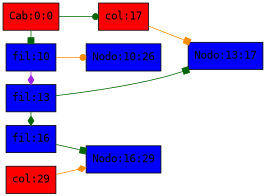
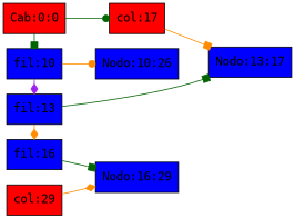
  digraph {
    fontname="DejaVu Sans Mono"
    rankdir=LR
    node [fillcolor=blue fontname="DejaVu Sans Mono" shape=box style=filled]
    edge [arrowhead=box color=darkgreen fontname="DejaVu Sans Mono"]
    n1 [fillcolor=red label=<Cab:0:0>]
    n2 [label=<fil:10>]
    n3 [label=<fil:13>]
    n4 [label=<fil:16>]
    n5 [fillcolor=red label=<col:17>]
    n6 [label=<Nodo:10:26>]
    n7 [label=<Nodo:13:17>]
    n8 [label=<Nodo:16:29>]
    n9 [fillcolor=red label=<col:29>]
    subgraph sub_1 {
      rank=same
      n1
      n2
      n3
      n4
    }
    n1 -> n2
    n1 -> n5 [arrowhead=dot]
    n2 -> n3 [arrowhead=diamond color=purple]
    n2 -> n6 [arrowhead=dot color=darkorange]
-   n3 -> n4 [arrowhead=diamond]
+   n3 -> n4 [arrowhead=diamond color=darkorange]
    n3 -> n7
    n4 -> n8
    n5 -> n7 [color=darkorange]
    n9 -> n8 [arrowhead=diamond color=darkorange]
  }
